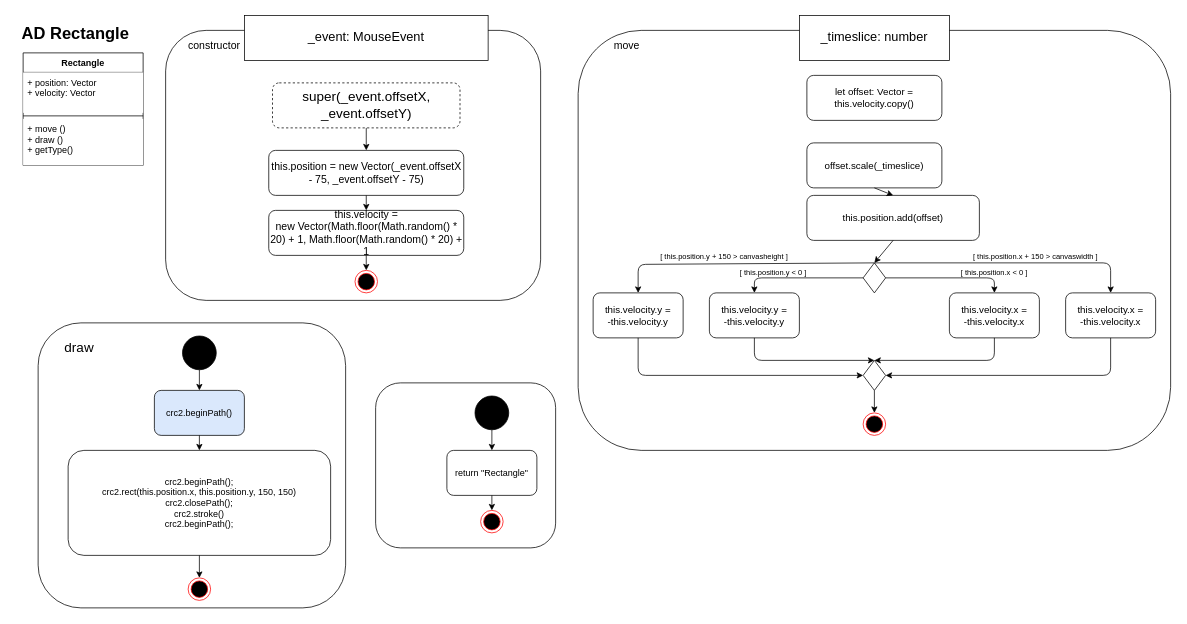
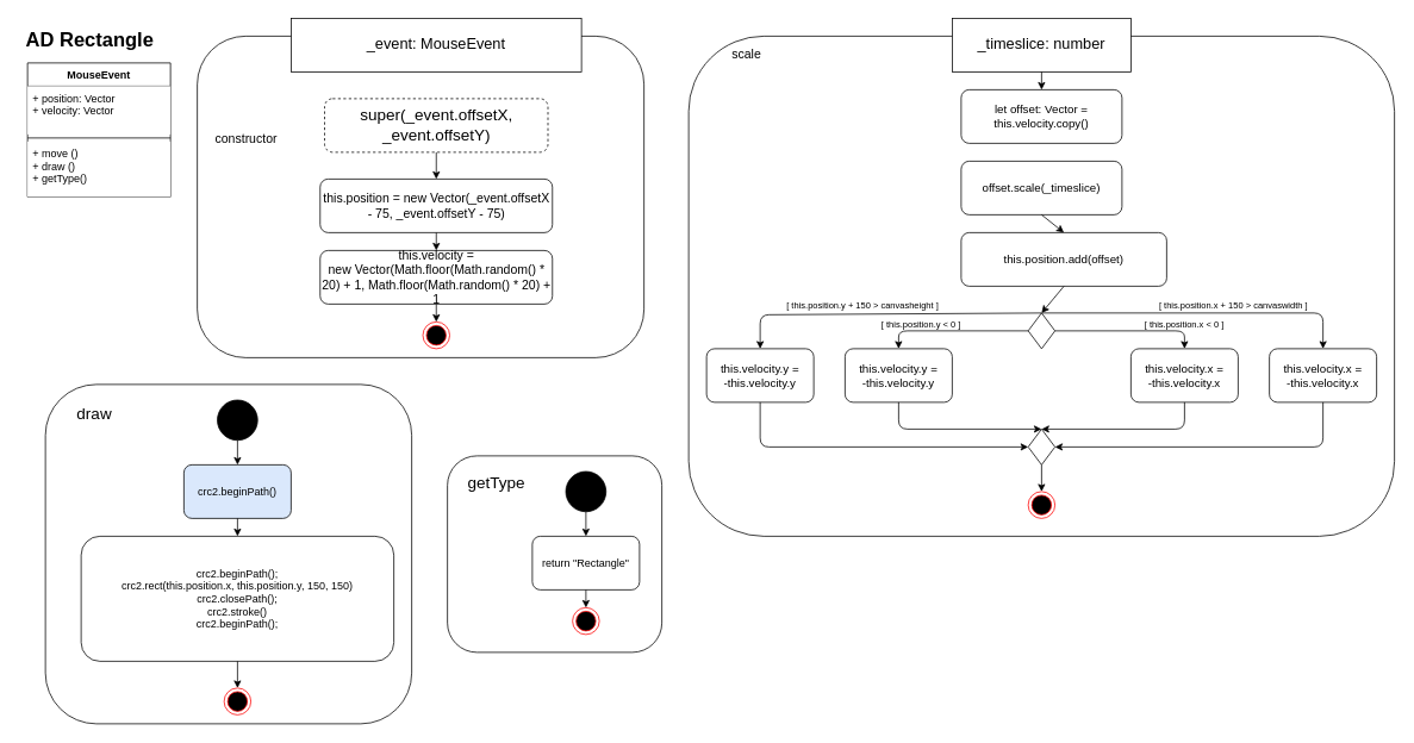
  <mxCell id="0" />
  <mxCell id="1" parent="0" />
  <mxCell id="2" value="&lt;font style=&quot;font-size: 22px&quot;&gt;&lt;b&gt;AD Rectangle&lt;/b&gt;&lt;/font&gt;" style="text;html=1;strokeColor=none;fillColor=none;align=center;verticalAlign=middle;whiteSpace=wrap;rounded=0;" vertex="1" parent="1"><mxGeometry x="20" y="20" width="160" height="50" as="geometry" /></mxCell>
  <mxCell id="3" value="" style="rounded=1;whiteSpace=wrap;html=1;" vertex="1" parent="1"><mxGeometry x="220" y="40" width="500" height="360" as="geometry" /></mxCell>
  <mxCell id="4" value="&lt;font style=&quot;font-size: 17px&quot;&gt;_event: MouseEvent&lt;/font&gt;" style="rounded=0;whiteSpace=wrap;html=1;" vertex="1" parent="1"><mxGeometry x="325" y="20" width="325" height="60" as="geometry" /></mxCell>
  <mxCell id="5" value="&lt;font style=&quot;font-size: 18px&quot;&gt;super(_event.offsetX, _event.offsetY)&lt;/font&gt;" style="rounded=1;whiteSpace=wrap;html=1;dashed=1;" vertex="1" parent="1"><mxGeometry x="362.5" y="110" width="250" height="60" as="geometry" /></mxCell>
- <mxCell id="6" value="&lt;font style=&quot;font-size: 14px&quot;&gt;constructor&lt;/font&gt;" style="text;html=1;strokeColor=none;fillColor=none;align=center;verticalAlign=middle;whiteSpace=wrap;rounded=0;" vertex="1" parent="1"><mxGeometry x="250" y="50" width="70" height="20" as="geometry" /></mxCell>
+ <mxCell id="6" value="&lt;font style=&quot;font-size: 14px&quot;&gt;constructor&lt;/font&gt;" style="text;html=1;strokeColor=none;fillColor=none;align=center;verticalAlign=middle;whiteSpace=wrap;rounded=0;" vertex="1" parent="1"><mxGeometry x="240" y="145" width="70" height="20" as="geometry" /></mxCell>
  <mxCell id="7" value="&lt;font style=&quot;font-size: 14px&quot;&gt;this.position = new Vector(_event.offsetX - 75, _event.offsetY - 75)&lt;/font&gt;" style="rounded=1;whiteSpace=wrap;html=1;" vertex="1" parent="1"><mxGeometry x="357.5" y="200" width="260" height="60" as="geometry" /></mxCell>
  <mxCell id="8" value="&lt;font style=&quot;font-size: 14px&quot;&gt;this.velocity = &lt;br&gt;new Vector(Math.floor(Math.random() * 20) + 1, Math.floor(Math.random() * 20) + 1&lt;/font&gt;" style="rounded=1;whiteSpace=wrap;html=1;" vertex="1" parent="1"><mxGeometry x="357.5" y="280" width="260" height="60" as="geometry" /></mxCell>
  <mxCell id="9" value="" style="endArrow=classic;html=1;fontSize=13;entryX=0.5;entryY=0;entryDx=0;entryDy=0;exitX=0.5;exitY=1;exitDx=0;exitDy=0;" edge="1" parent="1" source="5" target="7"><mxGeometry width="50" height="50" relative="1" as="geometry"><mxPoint x="570" y="280" as="sourcePoint" /><mxPoint x="620" y="230" as="targetPoint" /></mxGeometry></mxCell>
  <mxCell id="10" value="" style="endArrow=classic;html=1;fontSize=13;entryX=0.5;entryY=0;entryDx=0;entryDy=0;exitX=0.5;exitY=1;exitDx=0;exitDy=0;" edge="1" parent="1" source="7" target="8"><mxGeometry width="50" height="50" relative="1" as="geometry"><mxPoint x="570" y="280" as="sourcePoint" /><mxPoint x="620" y="230" as="targetPoint" /></mxGeometry></mxCell>
  <mxCell id="11" value="" style="endArrow=classic;html=1;fontSize=13;entryX=0.5;entryY=0;entryDx=0;entryDy=0;exitX=0.5;exitY=1;exitDx=0;exitDy=0;" edge="1" parent="1" source="8"><mxGeometry width="50" height="50" relative="1" as="geometry"><mxPoint x="550" y="320" as="sourcePoint" /><mxPoint x="487.5" y="360" as="targetPoint" /></mxGeometry></mxCell>
  <mxCell id="12" value="" style="ellipse;html=1;shape=endState;fillColor=#000000;strokeColor=#ff0000;fontSize=13;" vertex="1" parent="1"><mxGeometry x="472.5" y="360" width="30" height="30" as="geometry" /></mxCell>
  <mxCell id="13" value="" style="rounded=1;whiteSpace=wrap;html=1;" vertex="1" parent="1"><mxGeometry x="770" y="40" width="790" height="560" as="geometry" /></mxCell>
- <mxCell id="14" value="&lt;font style=&quot;font-size: 14px&quot;&gt;move&lt;/font&gt;" style="text;html=1;strokeColor=none;fillColor=none;align=center;verticalAlign=middle;whiteSpace=wrap;rounded=0;" vertex="1" parent="1"><mxGeometry x="800" y="50" width="70" height="20" as="geometry" /></mxCell>
+ <mxCell id="14" value="&lt;font style=&quot;font-size: 14px&quot;&gt;scale&lt;/font&gt;" style="text;html=1;strokeColor=none;fillColor=none;align=center;verticalAlign=middle;whiteSpace=wrap;rounded=0;" vertex="1" parent="1"><mxGeometry x="800" y="50" width="70" height="20" as="geometry" /></mxCell>
  <mxCell id="15" value="&lt;font style=&quot;font-size: 17px&quot;&gt;_timeslice: number&lt;/font&gt;" style="rounded=0;whiteSpace=wrap;html=1;" vertex="1" parent="1"><mxGeometry x="1065" y="20" width="200" height="60" as="geometry" /></mxCell>
+ <mxCell id="16" value="" style="endArrow=classic;html=1;exitX=0.5;exitY=1;exitDx=0;exitDy=0;entryX=0.5;entryY=0;entryDx=0;entryDy=0;" edge="1" parent="1" source="15" target="17"><mxGeometry width="50" height="50" relative="1" as="geometry"><mxPoint x="815" y="60" as="sourcePoint" /><mxPoint x="1165" y="120" as="targetPoint" /></mxGeometry></mxCell>
  <mxCell id="17" value="&lt;font style=&quot;font-size: 13px&quot;&gt;let offset: Vector = this.velocity.copy()&lt;/font&gt;" style="rounded=1;whiteSpace=wrap;html=1;" vertex="1" parent="1"><mxGeometry x="1075" y="100" width="180" height="60" as="geometry" /></mxCell>
- <mxCell id="18" value="&lt;font style=&quot;font-size: 13px&quot;&gt;offset.scale(_timeslice)&lt;/font&gt;" style="rounded=1;whiteSpace=wrap;html=1;" vertex="1" parent="1"><mxGeometry x="1075" y="190" width="180" height="60" as="geometry" /></mxCell>
+ <mxCell id="18" value="&lt;font style=&quot;font-size: 13px&quot;&gt;offset.scale(_timeslice)&lt;/font&gt;" style="rounded=1;whiteSpace=wrap;html=1;" vertex="1" parent="1"><mxGeometry x="1075" y="180" width="180" height="60" as="geometry" /></mxCell>
  <mxCell id="19" value="&lt;font style=&quot;font-size: 13px&quot;&gt;this.position.add(offset)&lt;/font&gt;" style="rounded=1;whiteSpace=wrap;html=1;" vertex="1" parent="1"><mxGeometry x="1075" y="260" width="230" height="60" as="geometry" /></mxCell>
  <mxCell id="20" value="" style="endArrow=classic;html=1;fontSize=13;entryX=0.5;entryY=0;entryDx=0;entryDy=0;exitX=0.5;exitY=1;exitDx=0;exitDy=0;" edge="1" parent="1" source="18" target="19"><mxGeometry width="50" height="50" relative="1" as="geometry"><mxPoint x="1105" y="260" as="sourcePoint" /><mxPoint x="1155" y="210" as="targetPoint" /></mxGeometry></mxCell>
  <mxCell id="21" value="" style="rhombus;whiteSpace=wrap;html=1;fontSize=13;" vertex="1" parent="1"><mxGeometry x="1150" y="350" width="30" height="40" as="geometry" /></mxCell>
  <mxCell id="22" value="" style="endArrow=classic;html=1;fontSize=13;entryX=0.5;entryY=0;entryDx=0;entryDy=0;exitX=0.5;exitY=1;exitDx=0;exitDy=0;" edge="1" parent="1" source="19" target="21"><mxGeometry width="50" height="50" relative="1" as="geometry"><mxPoint x="1030" y="490" as="sourcePoint" /><mxPoint x="1080" y="440" as="targetPoint" /></mxGeometry></mxCell>
  <mxCell id="23" value="" style="endArrow=classic;html=1;fontSize=13;exitX=0.5;exitY=0;exitDx=0;exitDy=0;entryX=0.5;entryY=0;entryDx=0;entryDy=0;" edge="1" parent="1" source="21" target="24"><mxGeometry width="50" height="50" relative="1" as="geometry"><mxPoint x="1130" y="440" as="sourcePoint" /><mxPoint x="1180" y="390" as="targetPoint" /><Array as="points"><mxPoint x="1480" y="350" /></Array></mxGeometry></mxCell>
  <mxCell id="24" value="this.velocity.x = &lt;br&gt;-this.velocity.x" style="rounded=1;whiteSpace=wrap;html=1;fontSize=13;" vertex="1" parent="1"><mxGeometry x="1420" y="390" width="120" height="60" as="geometry" /></mxCell>
  <mxCell id="25" value="&lt;font style=&quot;font-size: 10px&quot;&gt;[ this.position.x + 150 &amp;gt; canvaswidth ]&lt;/font&gt;" style="text;html=1;strokeColor=none;fillColor=none;align=center;verticalAlign=middle;whiteSpace=wrap;rounded=0;fontSize=13;" vertex="1" parent="1"><mxGeometry x="1230" y="330" width="300" height="20" as="geometry" /></mxCell>
  <mxCell id="26" value="this.velocity.x = &lt;br&gt;-this.velocity.x" style="rounded=1;whiteSpace=wrap;html=1;fontSize=13;" vertex="1" parent="1"><mxGeometry x="1265" y="390" width="120" height="60" as="geometry" /></mxCell>
  <mxCell id="27" value="" style="endArrow=classic;html=1;fontSize=13;entryX=0.5;entryY=0;entryDx=0;entryDy=0;exitX=1;exitY=0.5;exitDx=0;exitDy=0;" edge="1" parent="1" source="21" target="26"><mxGeometry width="50" height="50" relative="1" as="geometry"><mxPoint x="1200" y="380" as="sourcePoint" /><mxPoint x="1250" y="330" as="targetPoint" /><Array as="points"><mxPoint x="1325" y="370" /></Array></mxGeometry></mxCell>
  <mxCell id="28" value="&lt;font style=&quot;font-size: 10px&quot;&gt;[ this.position.x &amp;lt; 0 ]&lt;/font&gt;" style="text;html=1;strokeColor=none;fillColor=none;align=center;verticalAlign=middle;whiteSpace=wrap;rounded=0;fontSize=13;" vertex="1" parent="1"><mxGeometry x="1210" y="357" width="230" height="10" as="geometry" /></mxCell>
  <mxCell id="29" value="this.velocity.y = &lt;br&gt;-this.velocity.y" style="rounded=1;whiteSpace=wrap;html=1;fontSize=13;" vertex="1" parent="1"><mxGeometry x="945" y="390" width="120" height="60" as="geometry" /></mxCell>
  <mxCell id="30" value="" style="endArrow=classic;html=1;fontSize=13;entryX=0.5;entryY=0;entryDx=0;entryDy=0;" edge="1" parent="1" target="29"><mxGeometry width="50" height="50" relative="1" as="geometry"><mxPoint x="1150" y="370" as="sourcePoint" /><mxPoint x="1210" y="320" as="targetPoint" /><Array as="points"><mxPoint x="1005" y="370" /></Array></mxGeometry></mxCell>
  <mxCell id="31" value="&lt;font style=&quot;font-size: 10px&quot;&gt;[ this.position.y &amp;lt; 0 ]&lt;/font&gt;" style="text;html=1;strokeColor=none;fillColor=none;align=center;verticalAlign=middle;whiteSpace=wrap;rounded=0;fontSize=13;" vertex="1" parent="1"><mxGeometry x="910" y="357" width="241" height="10" as="geometry" /></mxCell>
  <mxCell id="32" value="this.velocity.y = &lt;br&gt;-this.velocity.y" style="rounded=1;whiteSpace=wrap;html=1;fontSize=13;" vertex="1" parent="1"><mxGeometry x="790" y="390" width="120" height="60" as="geometry" /></mxCell>
  <mxCell id="33" value="" style="endArrow=classic;html=1;fontSize=13;entryX=0.5;entryY=0;entryDx=0;entryDy=0;exitX=0.5;exitY=0;exitDx=0;exitDy=0;" edge="1" parent="1" source="21" target="32"><mxGeometry width="50" height="50" relative="1" as="geometry"><mxPoint x="1230" y="320" as="sourcePoint" /><mxPoint x="1280" y="270" as="targetPoint" /><Array as="points"><mxPoint x="850" y="352" /></Array></mxGeometry></mxCell>
  <mxCell id="34" value="&lt;font style=&quot;font-size: 10px&quot;&gt;[ this.position.y + 150 &amp;gt; canvasheight ]&lt;/font&gt;" style="text;html=1;strokeColor=none;fillColor=none;align=center;verticalAlign=middle;whiteSpace=wrap;rounded=0;fontSize=13;" vertex="1" parent="1"><mxGeometry x="810" y="330" width="310" height="20" as="geometry" /></mxCell>
  <mxCell id="35" value="" style="ellipse;html=1;shape=endState;fillColor=#000000;strokeColor=#ff0000;fontSize=13;" vertex="1" parent="1"><mxGeometry x="1150" y="550" width="30" height="30" as="geometry" /></mxCell>
  <mxCell id="36" value="" style="rhombus;whiteSpace=wrap;html=1;fontSize=13;" vertex="1" parent="1"><mxGeometry x="1150" y="480" width="30" height="40" as="geometry" /></mxCell>
  <mxCell id="37" value="" style="endArrow=classic;html=1;fontSize=13;entryX=0.5;entryY=0;entryDx=0;entryDy=0;exitX=0.5;exitY=1;exitDx=0;exitDy=0;" edge="1" parent="1" source="29" target="36"><mxGeometry width="50" height="50" relative="1" as="geometry"><mxPoint x="1140" y="480" as="sourcePoint" /><mxPoint x="1190" y="430" as="targetPoint" /><Array as="points"><mxPoint x="1005" y="480" /></Array></mxGeometry></mxCell>
  <mxCell id="38" value="" style="endArrow=classic;html=1;fontSize=13;entryX=0;entryY=0.5;entryDx=0;entryDy=0;exitX=0.5;exitY=1;exitDx=0;exitDy=0;" edge="1" parent="1" source="32" target="36"><mxGeometry width="50" height="50" relative="1" as="geometry"><mxPoint x="1140" y="480" as="sourcePoint" /><mxPoint x="1190" y="430" as="targetPoint" /><Array as="points"><mxPoint x="850" y="500" /></Array></mxGeometry></mxCell>
  <mxCell id="39" value="" style="endArrow=classic;html=1;fontSize=13;entryX=0.5;entryY=0;entryDx=0;entryDy=0;exitX=0.5;exitY=1;exitDx=0;exitDy=0;" edge="1" parent="1" source="26" target="36"><mxGeometry width="50" height="50" relative="1" as="geometry"><mxPoint x="1140" y="480" as="sourcePoint" /><mxPoint x="1190" y="430" as="targetPoint" /><Array as="points"><mxPoint x="1325" y="480" /></Array></mxGeometry></mxCell>
  <mxCell id="40" value="" style="endArrow=classic;html=1;fontSize=13;entryX=1;entryY=0.5;entryDx=0;entryDy=0;exitX=0.5;exitY=1;exitDx=0;exitDy=0;" edge="1" parent="1" source="24" target="36"><mxGeometry width="50" height="50" relative="1" as="geometry"><mxPoint x="1140" y="480" as="sourcePoint" /><mxPoint x="1190" y="430" as="targetPoint" /><Array as="points"><mxPoint x="1480" y="500" /></Array></mxGeometry></mxCell>
  <mxCell id="41" value="" style="endArrow=classic;html=1;fontSize=13;entryX=0.5;entryY=0;entryDx=0;entryDy=0;exitX=0.5;exitY=1;exitDx=0;exitDy=0;" edge="1" parent="1" source="36" target="35"><mxGeometry width="50" height="50" relative="1" as="geometry"><mxPoint x="1140" y="480" as="sourcePoint" /><mxPoint x="1190" y="430" as="targetPoint" /></mxGeometry></mxCell>
  <mxCell id="42" value="" style="rounded=1;whiteSpace=wrap;html=1;" vertex="1" parent="1"><mxGeometry x="50" y="430" width="410" height="380" as="geometry" /></mxCell>
  <mxCell id="43" value="&lt;font style=&quot;font-size: 18px&quot;&gt;draw&lt;/font&gt;" style="text;html=1;strokeColor=none;fillColor=none;align=center;verticalAlign=middle;whiteSpace=wrap;rounded=0;" vertex="1" parent="1"><mxGeometry x="50" y="432.5" width="110" height="60" as="geometry" /></mxCell>
  <mxCell id="44" value="" style="ellipse;whiteSpace=wrap;html=1;aspect=fixed;fillColor=#000000;" vertex="1" parent="1"><mxGeometry x="242.5" y="447.5" width="45" height="45" as="geometry" /></mxCell>
  <mxCell id="45" value="" style="endArrow=classic;html=1;exitX=0.5;exitY=1;exitDx=0;exitDy=0;entryX=0.5;entryY=0;entryDx=0;entryDy=0;" edge="1" parent="1" source="44" target="46"><mxGeometry width="50" height="50" relative="1" as="geometry"><mxPoint x="380" y="810" as="sourcePoint" /><mxPoint x="430" y="760" as="targetPoint" /></mxGeometry></mxCell>
  <mxCell id="46" value="crc2.beginPath()" style="rounded=1;whiteSpace=wrap;html=1;fillColor=#dae8fc;" vertex="1" parent="1"><mxGeometry x="205" y="520" width="120" height="60" as="geometry" /></mxCell>
  <mxCell id="47" value="&lt;div&gt;crc2.beginPath();&lt;/div&gt;&lt;div&gt;crc2.rect(this.position.x, this.position.y, 150, 150)&lt;/div&gt;&lt;div&gt;crc2.closePath();&lt;/div&gt;&lt;div&gt;crc2.stroke()&lt;/div&gt;&lt;div&gt;crc2.beginPath();&lt;/div&gt;" style="rounded=1;whiteSpace=wrap;html=1;fillColor=#FFFFFF;" vertex="1" parent="1"><mxGeometry x="90" y="600" width="350" height="140" as="geometry" /></mxCell>
  <mxCell id="48" value="" style="endArrow=classic;html=1;entryX=0.5;entryY=0;entryDx=0;entryDy=0;exitX=0.5;exitY=1;exitDx=0;exitDy=0;" edge="1" parent="1" source="46" target="47"><mxGeometry width="50" height="50" relative="1" as="geometry"><mxPoint x="310" y="760" as="sourcePoint" /><mxPoint x="360" y="710" as="targetPoint" /></mxGeometry></mxCell>
  <mxCell id="49" value="" style="endArrow=classic;html=1;exitX=0.5;exitY=1;exitDx=0;exitDy=0;" edge="1" parent="1" source="47" target="50"><mxGeometry width="50" height="50" relative="1" as="geometry"><mxPoint x="310" y="760" as="sourcePoint" /><mxPoint x="360" y="710" as="targetPoint" /></mxGeometry></mxCell>
  <mxCell id="50" value="" style="ellipse;html=1;shape=endState;fillColor=#000000;strokeColor=#ff0000;" vertex="1" parent="1"><mxGeometry x="250" y="770" width="30" height="30" as="geometry" /></mxCell>
  <mxCell id="51" value="" style="rounded=1;whiteSpace=wrap;html=1;" vertex="1" parent="1"><mxGeometry x="500" y="510" width="240" height="220" as="geometry" /></mxCell>
+ <mxCell id="52" value="&lt;font style=&quot;font-size: 18px&quot;&gt;getType&lt;/font&gt;" style="text;html=1;strokeColor=none;fillColor=none;align=center;verticalAlign=middle;whiteSpace=wrap;rounded=0;" vertex="1" parent="1"><mxGeometry x="500" y="510" width="110" height="60" as="geometry" /></mxCell>
  <mxCell id="53" value="" style="ellipse;whiteSpace=wrap;html=1;aspect=fixed;fillColor=#000000;" vertex="1" parent="1"><mxGeometry x="632.5" y="527.5" width="45" height="45" as="geometry" /></mxCell>
  <mxCell id="54" value="" style="endArrow=classic;html=1;exitX=0.5;exitY=1;exitDx=0;exitDy=0;entryX=0.5;entryY=0;entryDx=0;entryDy=0;" edge="1" parent="1" source="53" target="55"><mxGeometry width="50" height="50" relative="1" as="geometry"><mxPoint x="770" y="890" as="sourcePoint" /><mxPoint x="820" y="840" as="targetPoint" /></mxGeometry></mxCell>
  <mxCell id="55" value="return &quot;Rectangle&quot;" style="rounded=1;whiteSpace=wrap;html=1;fillColor=#FFFFFF;" vertex="1" parent="1"><mxGeometry x="595" y="600" width="120" height="60" as="geometry" /></mxCell>
  <mxCell id="56" value="" style="endArrow=classic;html=1;entryX=0.5;entryY=0;entryDx=0;entryDy=0;exitX=0.5;exitY=1;exitDx=0;exitDy=0;" edge="1" parent="1" source="55"><mxGeometry width="50" height="50" relative="1" as="geometry"><mxPoint x="700" y="840" as="sourcePoint" /><mxPoint x="655" y="680" as="targetPoint" /></mxGeometry></mxCell>
  <mxCell id="57" value="" style="ellipse;html=1;shape=endState;fillColor=#000000;strokeColor=#ff0000;" vertex="1" parent="1"><mxGeometry x="640" y="680" width="30" height="30" as="geometry" /></mxCell>
- <mxCell id="58" value="Rectangle" style="swimlane;fontStyle=1;align=center;verticalAlign=top;childLayout=stackLayout;horizontal=1;startSize=26;horizontalStack=0;resizeParent=1;resizeParentMax=0;resizeLast=0;collapsible=1;marginBottom=0;" vertex="1" parent="1"><mxGeometry x="30" y="70" width="160" height="150" as="geometry" /></mxCell>
+ <mxCell id="58" value="MouseEvent" style="swimlane;fontStyle=1;align=center;verticalAlign=top;childLayout=stackLayout;horizontal=1;startSize=26;horizontalStack=0;resizeParent=1;resizeParentMax=0;resizeLast=0;collapsible=1;marginBottom=0;" vertex="1" parent="1"><mxGeometry x="30" y="70" width="160" height="150" as="geometry" /></mxCell>
  <mxCell id="59" value="+ position: Vector&#10;+ velocity: Vector" style="text;strokeColor=none;align=left;verticalAlign=top;spacingLeft=4;spacingRight=4;overflow=hidden;rotatable=0;points=[[0,0.5],[1,0.5]];portConstraint=eastwest;fillColor=#ffffff;" vertex="1" parent="58"><mxGeometry y="26" width="160" height="54" as="geometry" /></mxCell>
  <mxCell id="60" value="" style="line;strokeWidth=1;fillColor=none;align=left;verticalAlign=middle;spacingTop=-1;spacingLeft=3;spacingRight=3;rotatable=0;labelPosition=right;points=[];portConstraint=eastwest;" vertex="1" parent="58"><mxGeometry y="80" width="160" height="8" as="geometry" /></mxCell>
  <mxCell id="61" value="+ move ()&#10;+ draw ()&#10;+ getType()" style="text;strokeColor=none;align=left;verticalAlign=top;spacingLeft=4;spacingRight=4;overflow=hidden;rotatable=0;points=[[0,0.5],[1,0.5]];portConstraint=eastwest;fillColor=#ffffff;" vertex="1" parent="58"><mxGeometry y="88" width="160" height="62" as="geometry" /></mxCell>
